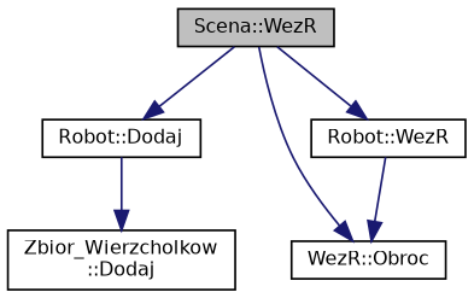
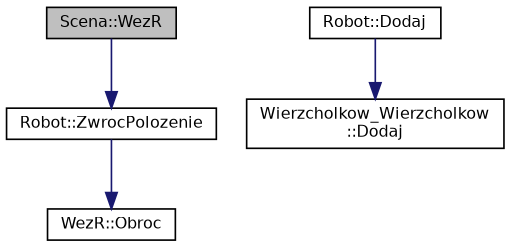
  digraph {
    rankdir=TB
    node [color=black fillcolor=white fontname=Helvetica fontsize=10 shape=record style=filled]
    edge [color=midnightblue fontname=Helvetica fontsize=10 labelfontname=Helvetica labelfontsize=10 style=solid]
    n1 [fillcolor=grey75 fontcolor=black height=0.2 label="Scena::WezR" width=0.4]
    n2 [height=0.2 label="Robot::Dodaj" width=0.4]
    n3 [height=0.2 label="WezR::Obroc" width=0.4]
-   n4 [height=0.2 label="Robot::WezR" width=0.4]
-   n5 [height=0.2 label="Zbior_Wierzcholkow\l::Dodaj" width=0.4]
-   n1 -> n2
-   n1 -> n3
+   n4 [height=0.2 label="Robot::ZwrocPolozenie" width=0.4]
+   n5 [height=0.2 label="Wierzcholkow_Wierzcholkow\l::Dodaj" width=0.4]
    n1 -> n4
    n2 -> n5
    n4 -> n3
  }
